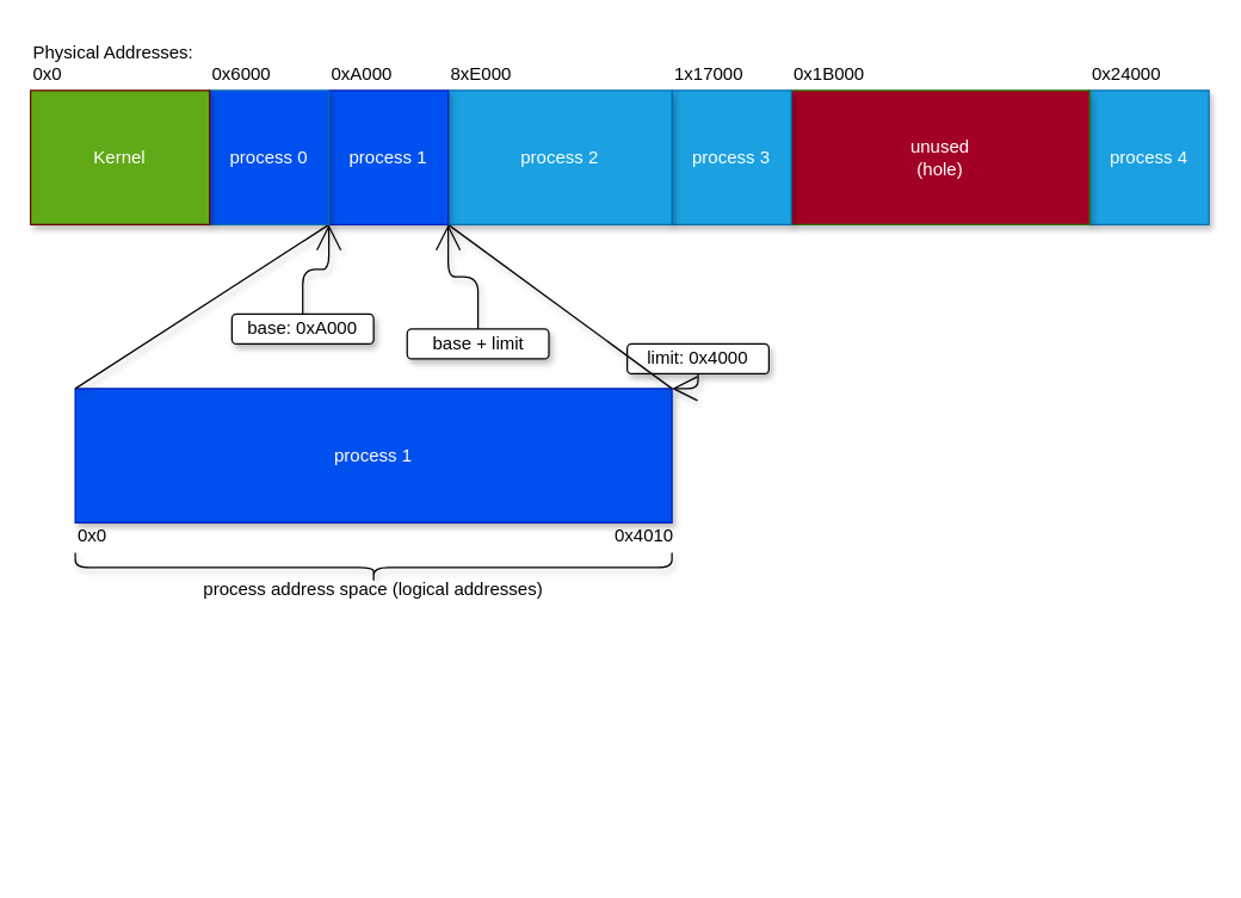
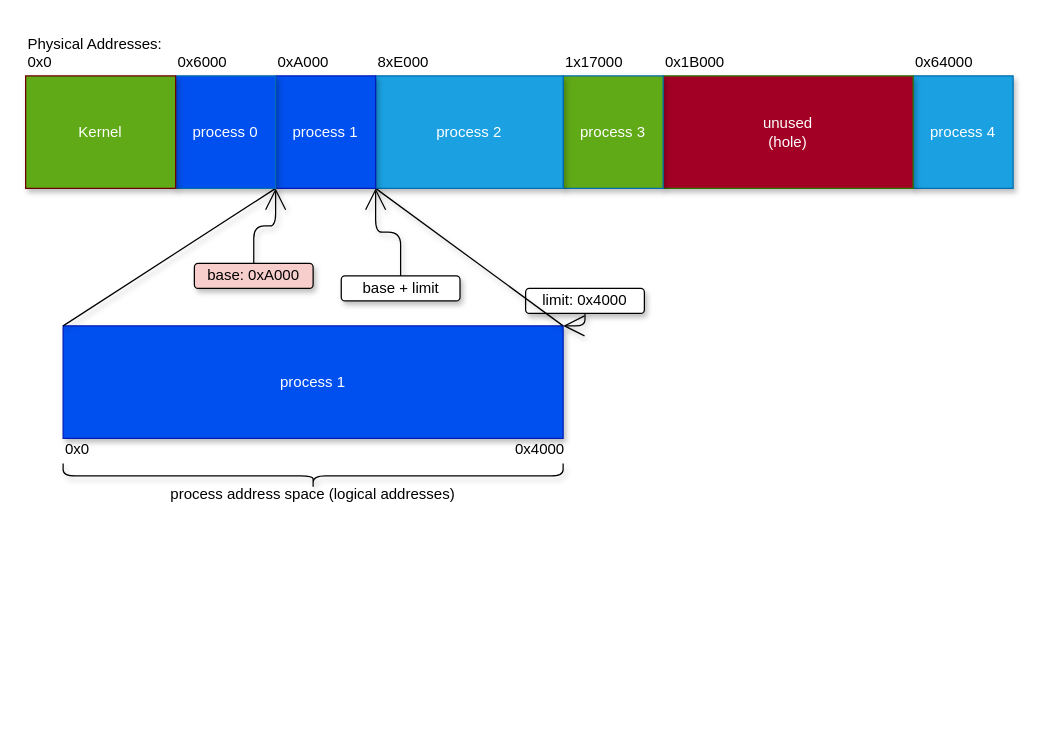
  <mxCell id="0" />
  <mxCell id="1" parent="0" />
  <mxCell id="2" value="&lt;span&gt;process 4&lt;/span&gt;" style="rounded=0;whiteSpace=wrap;html=1;fillColor=#1ba1e2;strokeColor=#006EAF;fontColor=#ffffff;shadow=1;" vertex="1" parent="1"><mxGeometry x="730" y="60" width="80" height="90" as="geometry" /></mxCell>
  <mxCell id="3" value="0x0" style="text;html=1;strokeColor=none;fillColor=none;align=left;verticalAlign=middle;whiteSpace=wrap;rounded=0;shadow=1;" parent="1" vertex="1"><mxGeometry x="20" y="34" width="20" height="30" as="geometry" /></mxCell>
  <mxCell id="4" value="0x6000" style="text;html=1;strokeColor=none;fillColor=none;align=left;verticalAlign=middle;whiteSpace=wrap;rounded=0;shadow=1;" parent="1" vertex="1"><mxGeometry x="140" y="34" width="30" height="30" as="geometry" /></mxCell>
  <mxCell id="5" value="0xA000" style="text;html=1;strokeColor=none;fillColor=none;align=left;verticalAlign=middle;whiteSpace=wrap;rounded=0;shadow=1;" parent="1" vertex="1"><mxGeometry x="220" y="34" width="30" height="30" as="geometry" /></mxCell>
  <mxCell id="6" value="8xE000" style="text;html=1;strokeColor=none;fillColor=none;align=left;verticalAlign=middle;whiteSpace=wrap;rounded=0;shadow=1;" parent="1" vertex="1"><mxGeometry x="300" y="34" width="30" height="30" as="geometry" /></mxCell>
  <mxCell id="7" value="1x17000" style="text;html=1;strokeColor=none;fillColor=none;align=left;verticalAlign=middle;whiteSpace=wrap;rounded=0;shadow=1;" parent="1" vertex="1"><mxGeometry x="450" y="34" width="30" height="30" as="geometry" /></mxCell>
  <mxCell id="8" style="edgeStyle=orthogonalEdgeStyle;html=1;exitX=0.5;exitY=0;exitDx=0;exitDy=0;entryX=0;entryY=1;entryDx=0;entryDy=0;endArrow=open;endFill=0;endSize=15;shadow=1;" parent="1" source="9" target="23" edge="1"><mxGeometry relative="1" as="geometry" /></mxCell>
- <mxCell id="9" value="base: 0xA000" style="rounded=1;whiteSpace=wrap;html=1;verticalAlign=middle;shadow=1;" parent="1" vertex="1"><mxGeometry x="155" y="210" width="95" height="20" as="geometry" /></mxCell>
+ <mxCell id="9" value="base: 0xA000" style="rounded=1;whiteSpace=wrap;html=1;verticalAlign=middle;shadow=1;fillColor=#f8cecc;" parent="1" vertex="1"><mxGeometry x="155" y="210" width="95" height="20" as="geometry" /></mxCell>
  <mxCell id="10" style="edgeStyle=orthogonalEdgeStyle;html=1;exitX=0.5;exitY=1;exitDx=0;exitDy=0;entryX=1;entryY=0;entryDx=0;entryDy=0;shadow=1;endArrow=open;endFill=0;endSize=15;" edge="1" parent="1" source="11" target="12"><mxGeometry relative="1" as="geometry" /></mxCell>
  <mxCell id="11" value="limit: 0x4000" style="rounded=1;whiteSpace=wrap;html=1;verticalAlign=middle;shadow=1;" parent="1" vertex="1"><mxGeometry x="420" y="230" width="95" height="20" as="geometry" /></mxCell>
  <mxCell id="12" value="&lt;span&gt;process 1&lt;/span&gt;" style="rounded=0;whiteSpace=wrap;html=1;fillColor=#0050ef;strokeColor=#001DBC;fontColor=#ffffff;shadow=1;" parent="1" vertex="1"><mxGeometry x="50" y="260" width="400" height="90" as="geometry" /></mxCell>
  <mxCell id="13" value="0x0" style="text;html=1;strokeColor=none;fillColor=none;align=left;verticalAlign=middle;whiteSpace=wrap;rounded=0;shadow=1;" parent="1" vertex="1"><mxGeometry x="50" y="344" width="30" height="30" as="geometry" /></mxCell>
- <mxCell id="14" value="0x4010" style="text;html=1;strokeColor=none;fillColor=none;align=left;verticalAlign=middle;whiteSpace=wrap;rounded=0;shadow=1;" parent="1" vertex="1"><mxGeometry x="410" y="344" width="30" height="30" as="geometry" /></mxCell>
+ <mxCell id="14" value="0x4000" style="text;html=1;strokeColor=none;fillColor=none;align=left;verticalAlign=middle;whiteSpace=wrap;rounded=0;shadow=1;" parent="1" vertex="1"><mxGeometry x="410" y="344" width="30" height="30" as="geometry" /></mxCell>
  <mxCell id="15" value="" style="endArrow=none;html=1;shadow=1;endSize=15;exitX=0;exitY=0;exitDx=0;exitDy=0;entryX=0;entryY=1;entryDx=0;entryDy=0;" parent="1" source="12" target="23" edge="1"><mxGeometry width="50" height="50" relative="1" as="geometry"><mxPoint x="80" y="300" as="sourcePoint" /><mxPoint x="130" y="250" as="targetPoint" /></mxGeometry></mxCell>
  <mxCell id="16" value="" style="endArrow=none;html=1;shadow=1;endSize=15;entryX=0;entryY=1;entryDx=0;entryDy=0;exitX=1;exitY=0;exitDx=0;exitDy=0;" parent="1" source="12" target="22" edge="1"><mxGeometry width="50" height="50" relative="1" as="geometry"><mxPoint x="490" y="290" as="sourcePoint" /><mxPoint x="540" y="240" as="targetPoint" /></mxGeometry></mxCell>
  <mxCell id="17" value="" style="shape=curlyBracket;whiteSpace=wrap;html=1;rounded=1;flipH=1;shadow=1;align=left;rotation=90;" parent="1" vertex="1"><mxGeometry x="240" y="180" width="20" height="400" as="geometry" /></mxCell>
  <mxCell id="18" value="process address space (logical addresses)" style="text;html=1;strokeColor=none;fillColor=none;align=center;verticalAlign=middle;whiteSpace=wrap;rounded=0;shadow=1;" parent="1" vertex="1"><mxGeometry x="120" y="380" width="260" height="30" as="geometry" /></mxCell>
  <mxCell id="19" value="0x1B000" style="text;html=1;strokeColor=none;fillColor=none;align=left;verticalAlign=middle;whiteSpace=wrap;rounded=0;shadow=1;" vertex="1" parent="1"><mxGeometry x="530" y="34" width="30" height="30" as="geometry" /></mxCell>
  <mxCell id="20" value="unused&lt;br&gt;(hole)" style="rounded=0;whiteSpace=wrap;html=1;fillColor=#a20025;strokeColor=#2D7600;fontColor=#ffffff;shadow=1;" parent="1" vertex="1"><mxGeometry x="530" y="60" width="200" height="90" as="geometry" /></mxCell>
- <mxCell id="21" value="&lt;span&gt;process 3&lt;/span&gt;" style="rounded=0;whiteSpace=wrap;html=1;fillColor=#1ba1e2;strokeColor=#006EAF;fontColor=#ffffff;shadow=1;" parent="1" vertex="1"><mxGeometry x="450" y="60" width="80" height="90" as="geometry" /></mxCell>
+ <mxCell id="21" value="&lt;span&gt;process 3&lt;/span&gt;" style="rounded=0;whiteSpace=wrap;html=1;fillColor=#60a917;strokeColor=#006EAF;fontColor=#ffffff;shadow=1;" parent="1" vertex="1"><mxGeometry x="450" y="60" width="80" height="90" as="geometry" /></mxCell>
  <mxCell id="22" value="&lt;span&gt;process 2&lt;/span&gt;" style="rounded=0;whiteSpace=wrap;html=1;fillColor=#1ba1e2;strokeColor=#006EAF;fontColor=#ffffff;shadow=1;" parent="1" vertex="1"><mxGeometry x="300" y="60" width="150" height="90" as="geometry" /></mxCell>
  <mxCell id="23" value="&lt;span&gt;process 1&lt;/span&gt;" style="rounded=0;whiteSpace=wrap;html=1;fillColor=#0050ef;strokeColor=#001DBC;fontColor=#ffffff;shadow=1;" parent="1" vertex="1"><mxGeometry x="220" y="60" width="80" height="90" as="geometry" /></mxCell>
  <mxCell id="24" value="process 0" style="rounded=0;whiteSpace=wrap;html=1;fillColor=#0050ef;strokeColor=#006EAF;fontColor=#ffffff;shadow=1;" parent="1" vertex="1"><mxGeometry x="140" y="60" width="80" height="90" as="geometry" /></mxCell>
  <mxCell id="25" value="Kernel" style="rounded=0;whiteSpace=wrap;html=1;fillColor=#60a917;strokeColor=#6F0000;fontColor=#ffffff;shadow=1;" parent="1" vertex="1"><mxGeometry x="20" y="60" width="120" height="90" as="geometry" /></mxCell>
  <mxCell id="26" value="Physical Addresses:&lt;span style=&quot;color: rgba(0 , 0 , 0 , 0) ; font-family: monospace ; font-size: 0px&quot;&gt;%3CmxGraphModel%3E%3Croot%3E%3CmxCell%20id%3D%220%22%2F%3E%3CmxCell%20id%3D%221%22%20parent%3D%220%22%2F%3E%3CmxCell%20id%3D%222%22%20value%3D%22process%20address%20space%22%20style%3D%22text%3Bhtml%3D1%3BstrokeColor%3Dnone%3BfillColor%3Dnone%3Balign%3Dcenter%3BverticalAlign%3Dmiddle%3BwhiteSpace%3Dwrap%3Brounded%3D0%3Bshadow%3D1%3B%22%20vertex%3D%221%22%20parent%3D%221%22%3E%3CmxGeometry%20x%3D%22150%22%20y%3D%22350%22%20width%3D%22180%22%20height%3D%2230%22%20as%3D%22geometry%22%2F%3E%3C%2FmxCell%3E%3C%2Froot%3E%3C%2FmxGraphModel%3E&lt;/span&gt;" style="text;html=1;strokeColor=none;fillColor=none;align=left;verticalAlign=middle;whiteSpace=wrap;rounded=0;shadow=1;" vertex="1" parent="1"><mxGeometry x="20" y="20" width="180" height="30" as="geometry" /></mxCell>
  <mxCell id="27" style="edgeStyle=orthogonalEdgeStyle;html=1;exitX=0.5;exitY=0;exitDx=0;exitDy=0;entryX=1;entryY=1;entryDx=0;entryDy=0;shadow=1;endArrow=open;endFill=0;endSize=15;" edge="1" parent="1" source="28" target="23"><mxGeometry relative="1" as="geometry" /></mxCell>
  <mxCell id="28" value="base + limit" style="rounded=1;whiteSpace=wrap;html=1;verticalAlign=middle;shadow=1;" vertex="1" parent="1"><mxGeometry x="272.5" y="220" width="95" height="20" as="geometry" /></mxCell>
- <mxCell id="29" value="0x24000" style="text;html=1;strokeColor=none;fillColor=none;align=left;verticalAlign=middle;whiteSpace=wrap;rounded=0;shadow=1;" vertex="1" parent="1"><mxGeometry x="730" y="34" width="30" height="30" as="geometry" /></mxCell>
+ <mxCell id="29" value="0x64000" style="text;html=1;strokeColor=none;fillColor=none;align=left;verticalAlign=middle;whiteSpace=wrap;rounded=0;shadow=1;" vertex="1" parent="1"><mxGeometry x="730" y="34" width="30" height="30" as="geometry" /></mxCell>
